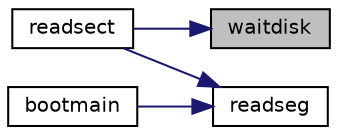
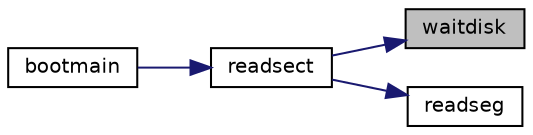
  digraph {
    rankdir=RL
    node [color=black fillcolor=white fontname=Helvetica fontsize=10 shape=record style=filled]
    edge [color=midnightblue dir=back fontname=Helvetica fontsize=10 labelfontname=Helvetica labelfontsize=10 style=solid]
    n1 [fillcolor=grey75 fontcolor=black height=0.2 label=waitdisk width=0.4]
    n2 [height=0.2 label=readsect width=0.4]
    n3 [height=0.2 label=readseg width=0.4]
    n4 [height=0.2 label=bootmain width=0.4]
    n1 -> n2
    n3 -> n2
-   n3 -> n4
+   n2 -> n4
  }
